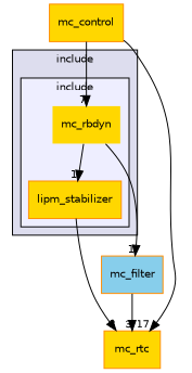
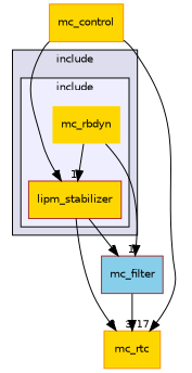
  digraph {
    compound=true
    node [color=brown fillcolor=gold fontname=Helvetica fontsize=10 shape=box style=filled]
    edge [headlabel=1 labeldistance=1.5 labelfontname=Helvetica labelfontsize=10]
    n1 [color=deeppink label=mc_rbdyn shape=plaintext]
-   n2 [color=darkorange label=lipm_stabilizer]
-   n3 [color=darkorange fillcolor=skyblue label=mc_filter]
+   n2 [label=lipm_stabilizer]
+   n3 [fillcolor=skyblue label=mc_filter]
    n4 [color=darkorange label=mc_rtc]
    n5 [color=darkorange label=mc_control]
    subgraph cluster_1 {
      bgcolor="#ddddee"
      fontname=Helvetica
      fontsize=10
      label=include
      pencolor=black
      subgraph cluster_2 {
        bgcolor="#eeeeff"
        fontname=Helvetica
        fontsize=10
        label=include
        pencolor=black
        n1
        n2
      }
    }
    n1 -> n2
    n1 -> n3
+   n2 -> n3
    n2 -> n4 [headlabel=3]
    n3 -> n4 [headlabel=3]
-   n5 -> n1 [headlabel=7]
+   n5 -> n2 [headlabel=7]
    n5 -> n4 [headlabel=17]
  }
